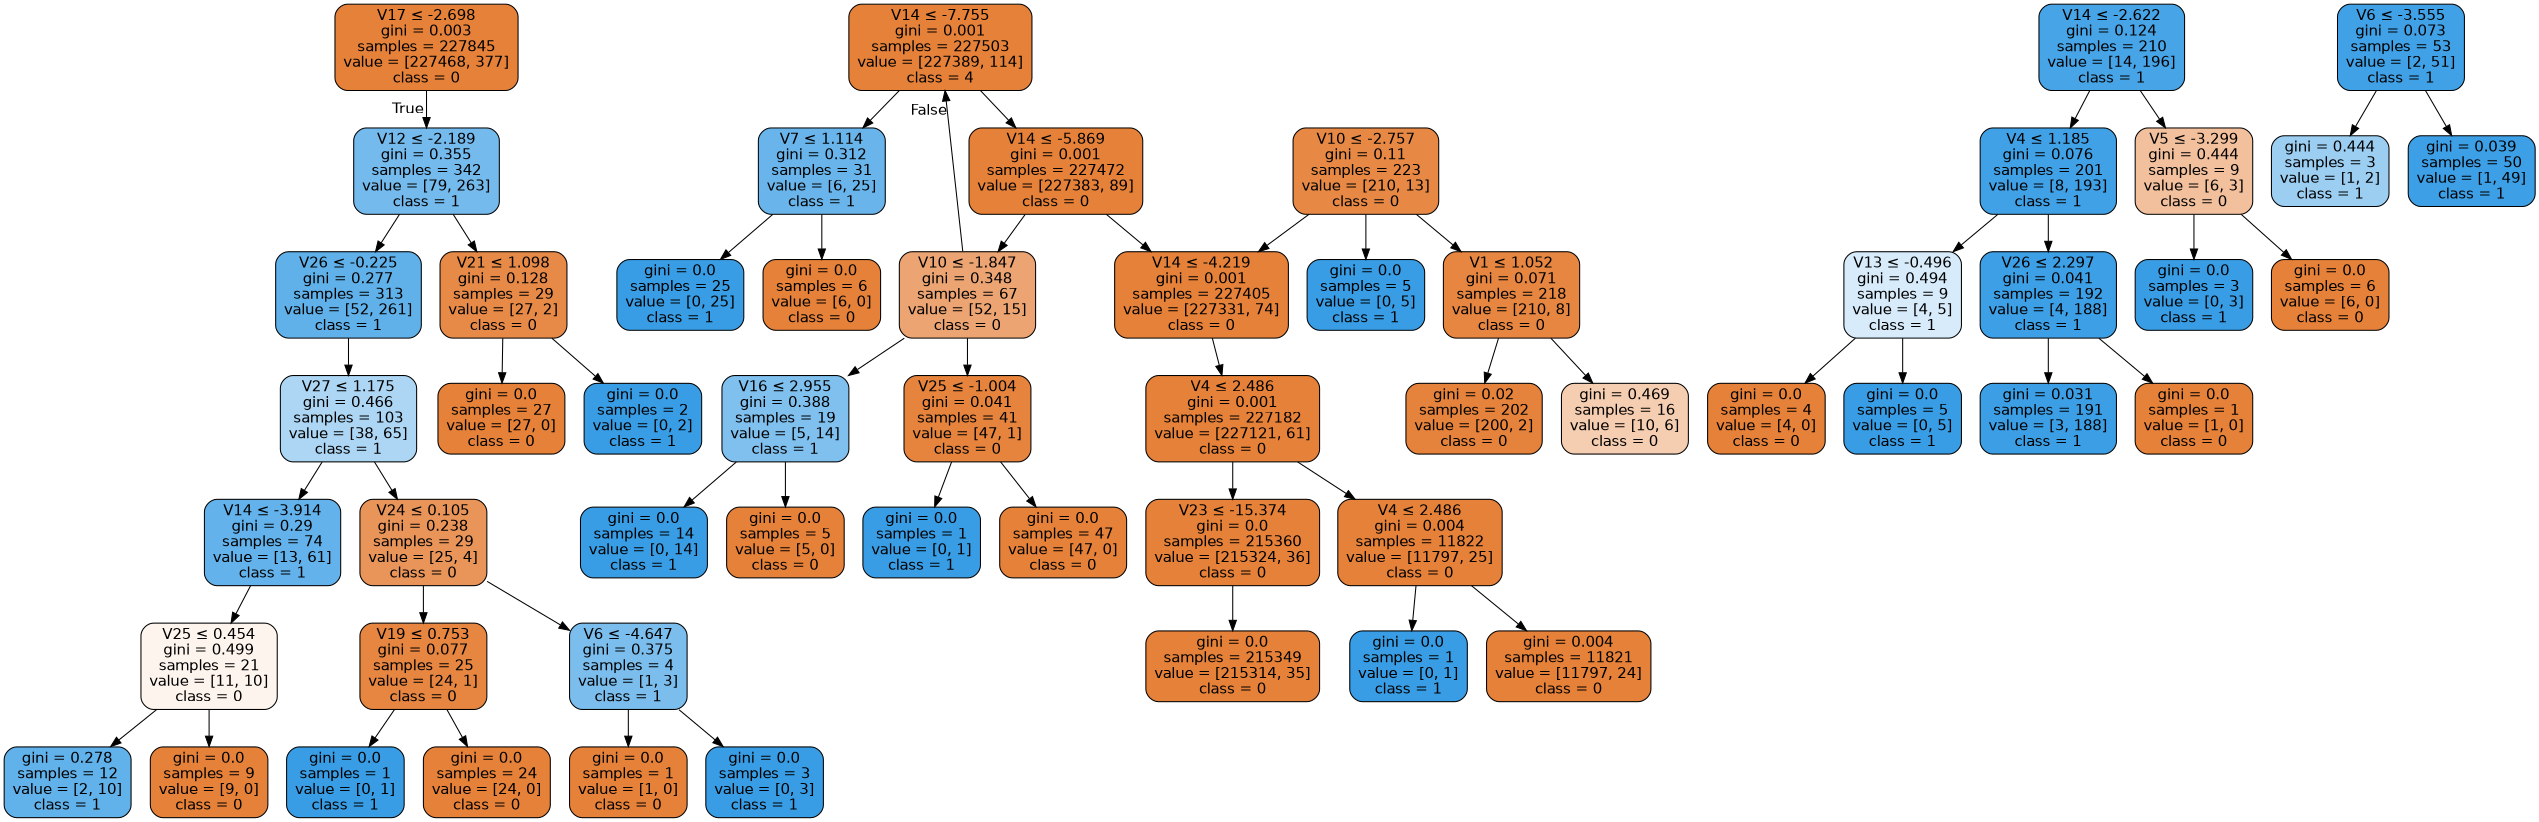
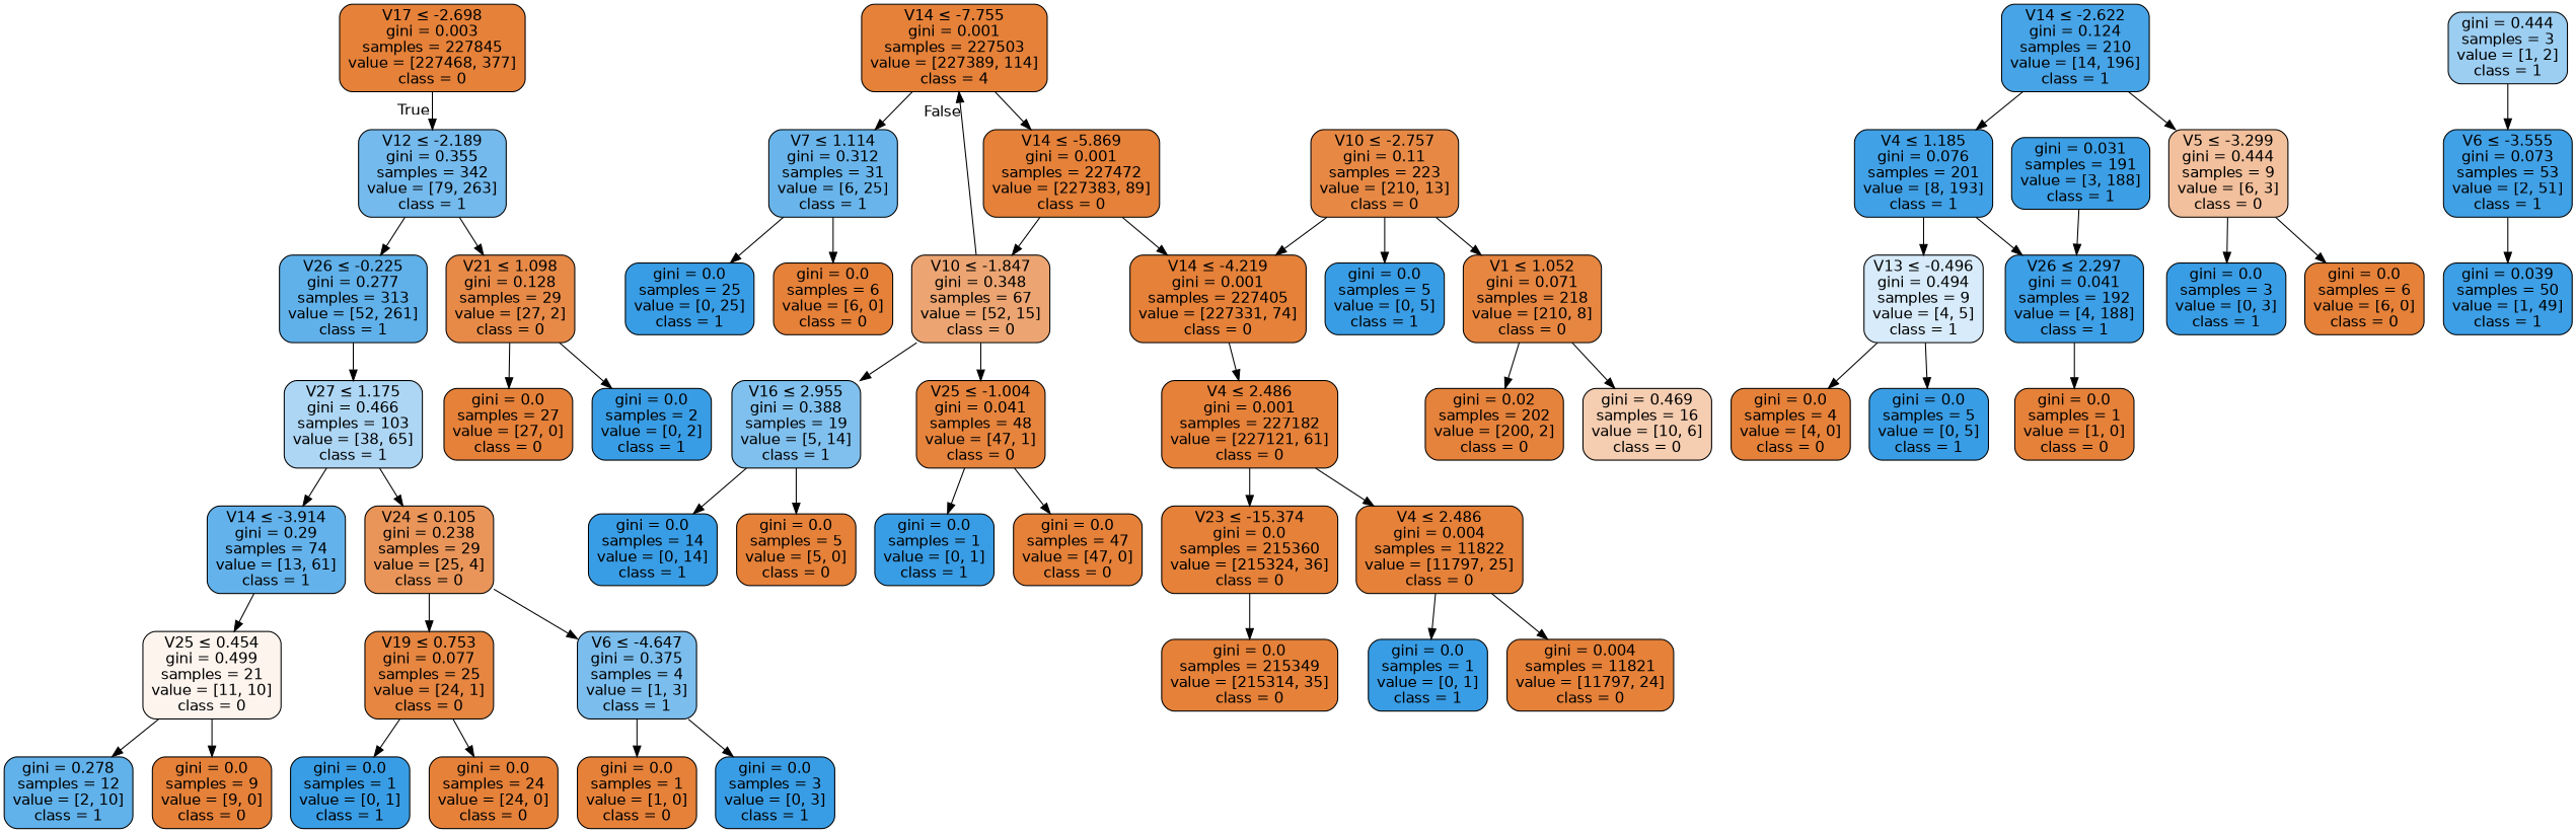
  digraph {
    node [color=black fillcolor="#e58139" fontname=helvetica shape=box style="filled, rounded"]
    edge [fontname=helvetica]
    n1 [label=<V17 &le; -2.698<br/>gini = 0.003<br/>samples = 227845<br/>value = [227468, 377]<br/>class = 0>]
    n2 [fillcolor="#74baed" label=<V12 &le; -2.189<br/>gini = 0.355<br/>samples = 342<br/>value = [79, 263]<br/>class = 1>]
    n3 [fillcolor="#60b1ea" label=<V26 &le; -0.225<br/>gini = 0.277<br/>samples = 313<br/>value = [52, 261]<br/>class = 1>]
    n4 [fillcolor="#e78a48" label=<V21 &le; 1.098<br/>gini = 0.128<br/>samples = 29<br/>value = [27, 2]<br/>class = 0>]
    n5 [label=<V14 &le; -7.755<br/>gini = 0.001<br/>samples = 227503<br/>value = [227389, 114]<br/>class = 4>]
    n6 [fillcolor="#69b5eb" label=<V7 &le; 1.114<br/>gini = 0.312<br/>samples = 31<br/>value = [6, 25]<br/>class = 1>]
    n7 [label=<V14 &le; -5.869<br/>gini = 0.001<br/>samples = 227472<br/>value = [227383, 89]<br/>class = 0>]
    n8 [fillcolor="#add6f4" label=<V27 &le; 1.175<br/>gini = 0.466<br/>samples = 103<br/>value = [38, 65]<br/>class = 1>]
    n9 [label=<gini = 0.0<br/>samples = 27<br/>value = [27, 0]<br/>class = 0>]
    n10 [fillcolor="#399de5" label=<gini = 0.0<br/>samples = 2<br/>value = [0, 2]<br/>class = 1>]
    n11 [fillcolor="#63b2eb" label=<V14 &le; -3.914<br/>gini = 0.29<br/>samples = 74<br/>value = [13, 61]<br/>class = 1>]
    n12 [fillcolor="#e99559" label=<V24 &le; 0.105<br/>gini = 0.238<br/>samples = 29<br/>value = [25, 4]<br/>class = 0>]
    n13 [fillcolor="#47a4e7" label=<V14 &le; -2.622<br/>gini = 0.124<br/>samples = 210<br/>value = [14, 196]<br/>class = 1>]
    n14 [fillcolor="#41a1e6" label=<V4 &le; 1.185<br/>gini = 0.076<br/>samples = 201<br/>value = [8, 193]<br/>class = 1>]
    n15 [fillcolor="#f2c09c" label=<V5 &le; -3.299<br/>gini = 0.444<br/>samples = 9<br/>value = [6, 3]<br/>class = 0>]
    n16 [fillcolor="#fdf4ed" label=<V25 &le; 0.454<br/>gini = 0.499<br/>samples = 21<br/>value = [11, 10]<br/>class = 0>]
    n17 [fillcolor="#e68641" label=<V19 &le; 0.753<br/>gini = 0.077<br/>samples = 25<br/>value = [24, 1]<br/>class = 0>]
    n18 [fillcolor="#7bbeee" label=<V6 &le; -4.647<br/>gini = 0.375<br/>samples = 4<br/>value = [1, 3]<br/>class = 1>]
    n19 [fillcolor="#41a1e6" label=<V6 &le; -3.555<br/>gini = 0.073<br/>samples = 53<br/>value = [2, 51]<br/>class = 1>]
    n20 [fillcolor="#9ccef2" label=<gini = 0.444<br/>samples = 3<br/>value = [1, 2]<br/>class = 1>]
    n21 [fillcolor="#3d9fe6" label=<gini = 0.039<br/>samples = 50<br/>value = [1, 49]<br/>class = 1>]
    n22 [fillcolor="#61b1ea" label=<gini = 0.278<br/>samples = 12<br/>value = [2, 10]<br/>class = 1>]
    n23 [label=<gini = 0.0<br/>samples = 9<br/>value = [9, 0]<br/>class = 0>]
    n24 [fillcolor="#399de5" label=<gini = 0.0<br/>samples = 1<br/>value = [0, 1]<br/>class = 1>]
    n25 [label=<gini = 0.0<br/>samples = 24<br/>value = [24, 0]<br/>class = 0>]
    n26 [label=<gini = 0.0<br/>samples = 1<br/>value = [1, 0]<br/>class = 0>]
    n27 [fillcolor="#399de5" label=<gini = 0.0<br/>samples = 3<br/>value = [0, 3]<br/>class = 1>]
    n28 [fillcolor="#d7ebfa" label=<V13 &le; -0.496<br/>gini = 0.494<br/>samples = 9<br/>value = [4, 5]<br/>class = 1>]
    n29 [fillcolor="#3d9fe6" label=<V26 &le; 2.297<br/>gini = 0.041<br/>samples = 192<br/>value = [4, 188]<br/>class = 1>]
    n30 [fillcolor="#399de5" label=<gini = 0.0<br/>samples = 3<br/>value = [0, 3]<br/>class = 1>]
    n31 [label=<gini = 0.0<br/>samples = 6<br/>value = [6, 0]<br/>class = 0>]
    n32 [label=<gini = 0.0<br/>samples = 4<br/>value = [4, 0]<br/>class = 0>]
    n33 [fillcolor="#399de5" label=<gini = 0.0<br/>samples = 5<br/>value = [0, 5]<br/>class = 1>]
    n34 [fillcolor="#3c9fe5" label=<gini = 0.031<br/>samples = 191<br/>value = [3, 188]<br/>class = 1>]
    n35 [label=<gini = 0.0<br/>samples = 1<br/>value = [1, 0]<br/>class = 0>]
    n36 [fillcolor="#399de5" label=<gini = 0.0<br/>samples = 25<br/>value = [0, 25]<br/>class = 1>]
    n37 [label=<gini = 0.0<br/>samples = 6<br/>value = [6, 0]<br/>class = 0>]
    n38 [fillcolor="#eca572" label=<V10 &le; -1.847<br/>gini = 0.348<br/>samples = 67<br/>value = [52, 15]<br/>class = 0>]
    n39 [label=<V14 &le; -4.219<br/>gini = 0.001<br/>samples = 227405<br/>value = [227331, 74]<br/>class = 0>]
    n40 [fillcolor="#80c0ee" label=<V16 &le; 2.955<br/>gini = 0.388<br/>samples = 19<br/>value = [5, 14]<br/>class = 1>]
-   n41 [fillcolor="#e6843d" label=<V25 &le; -1.004<br/>gini = 0.041<br/>samples = 41<br/>value = [47, 1]<br/>class = 0>]
+   n41 [fillcolor="#e6843d" label=<V25 &le; -1.004<br/>gini = 0.041<br/>samples = 48<br/>value = [47, 1]<br/>class = 0>]
    n42 [label=<V4 &le; 2.486<br/>gini = 0.001<br/>samples = 227182<br/>value = [227121, 61]<br/>class = 0>]
    n43 [fillcolor="#399de5" label=<gini = 0.0<br/>samples = 14<br/>value = [0, 14]<br/>class = 1>]
    n44 [label=<gini = 0.0<br/>samples = 5<br/>value = [5, 0]<br/>class = 0>]
    n45 [fillcolor="#399de5" label=<gini = 0.0<br/>samples = 1<br/>value = [0, 1]<br/>class = 1>]
    n46 [label=<gini = 0.0<br/>samples = 47<br/>value = [47, 0]<br/>class = 0>]
    n47 [fillcolor="#e78945" label=<V10 &le; -2.757<br/>gini = 0.11<br/>samples = 223<br/>value = [210, 13]<br/>class = 0>]
    n48 [fillcolor="#399de5" label=<gini = 0.0<br/>samples = 5<br/>value = [0, 5]<br/>class = 1>]
    n49 [fillcolor="#e68641" label=<V1 &le; 1.052<br/>gini = 0.071<br/>samples = 218<br/>value = [210, 8]<br/>class = 0>]
    n50 [label=<V23 &le; -15.374<br/>gini = 0.0<br/>samples = 215360<br/>value = [215324, 36]<br/>class = 0>]
    n51 [label=<V4 &le; 2.486<br/>gini = 0.004<br/>samples = 11822<br/>value = [11797, 25]<br/>class = 0>]
    n52 [fillcolor="#e5823b" label=<gini = 0.02<br/>samples = 202<br/>value = [200, 2]<br/>class = 0>]
    n53 [fillcolor="#f5cdb0" label=<gini = 0.469<br/>samples = 16<br/>value = [10, 6]<br/>class = 0>]
    n54 [label=<gini = 0.0<br/>samples = 215349<br/>value = [215314, 35]<br/>class = 0>]
    n55 [fillcolor="#399de5" label=<gini = 0.0<br/>samples = 1<br/>value = [0, 1]<br/>class = 1>]
    n56 [label=<gini = 0.004<br/>samples = 11821<br/>value = [11797, 24]<br/>class = 0>]
    n1 -> n2 [headlabel=True labelangle=45 labeldistance=2.5]
    n2 -> n3
    n2 -> n4
    n3 -> n8
    n4 -> n9
    n4 -> n10
    n5 -> n6
    n5 -> n7
    n6 -> n36
    n6 -> n37
    n7 -> n38
    n7 -> n39
    n8 -> n11
    n8 -> n12
    n11 -> n16
    n12 -> n17
    n12 -> n18
    n13 -> n14
    n13 -> n15
    n14 -> n28
    n14 -> n29
    n15 -> n30
    n15 -> n31
    n16 -> n22
    n16 -> n23
    n17 -> n24
    n17 -> n25
    n18 -> n26
    n18 -> n27
-   n19 -> n20
+   n20 -> n19
    n19 -> n21
    n28 -> n32
    n28 -> n33
-   n29 -> n34
+   n34 -> n29
    n29 -> n35
    n38 -> n5 [headlabel=False labelangle=-45 labeldistance=2.5]
    n38 -> n40
    n38 -> n41
    n39 -> n42
    n40 -> n43
    n40 -> n44
    n41 -> n45
    n41 -> n46
    n42 -> n50
    n42 -> n51
    n47 -> n39
    n47 -> n48
    n47 -> n49
    n49 -> n52
    n49 -> n53
    n50 -> n54
    n51 -> n55
    n51 -> n56
  }
